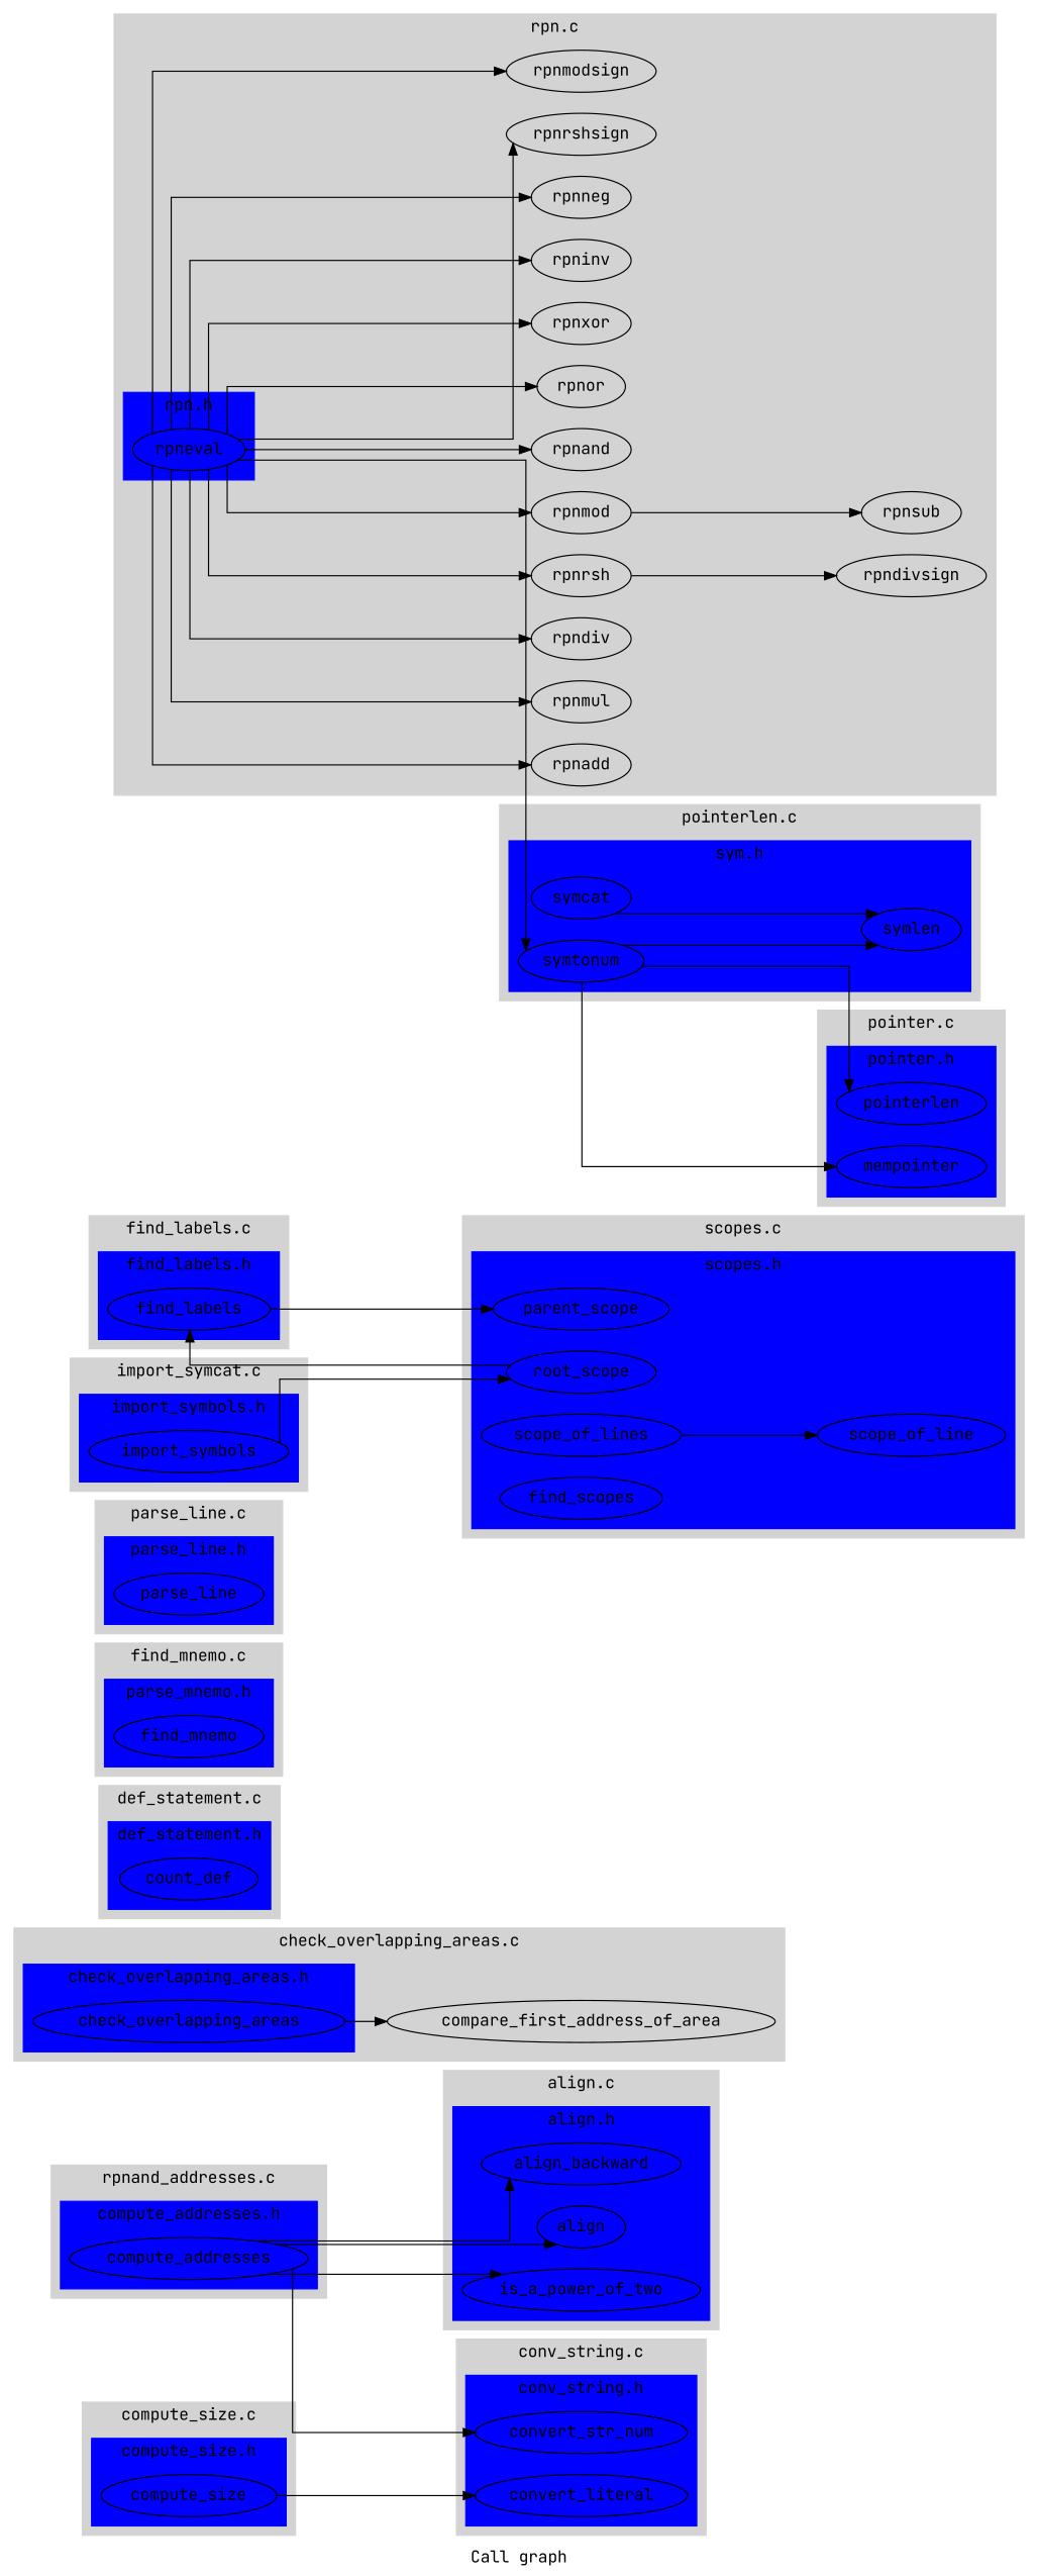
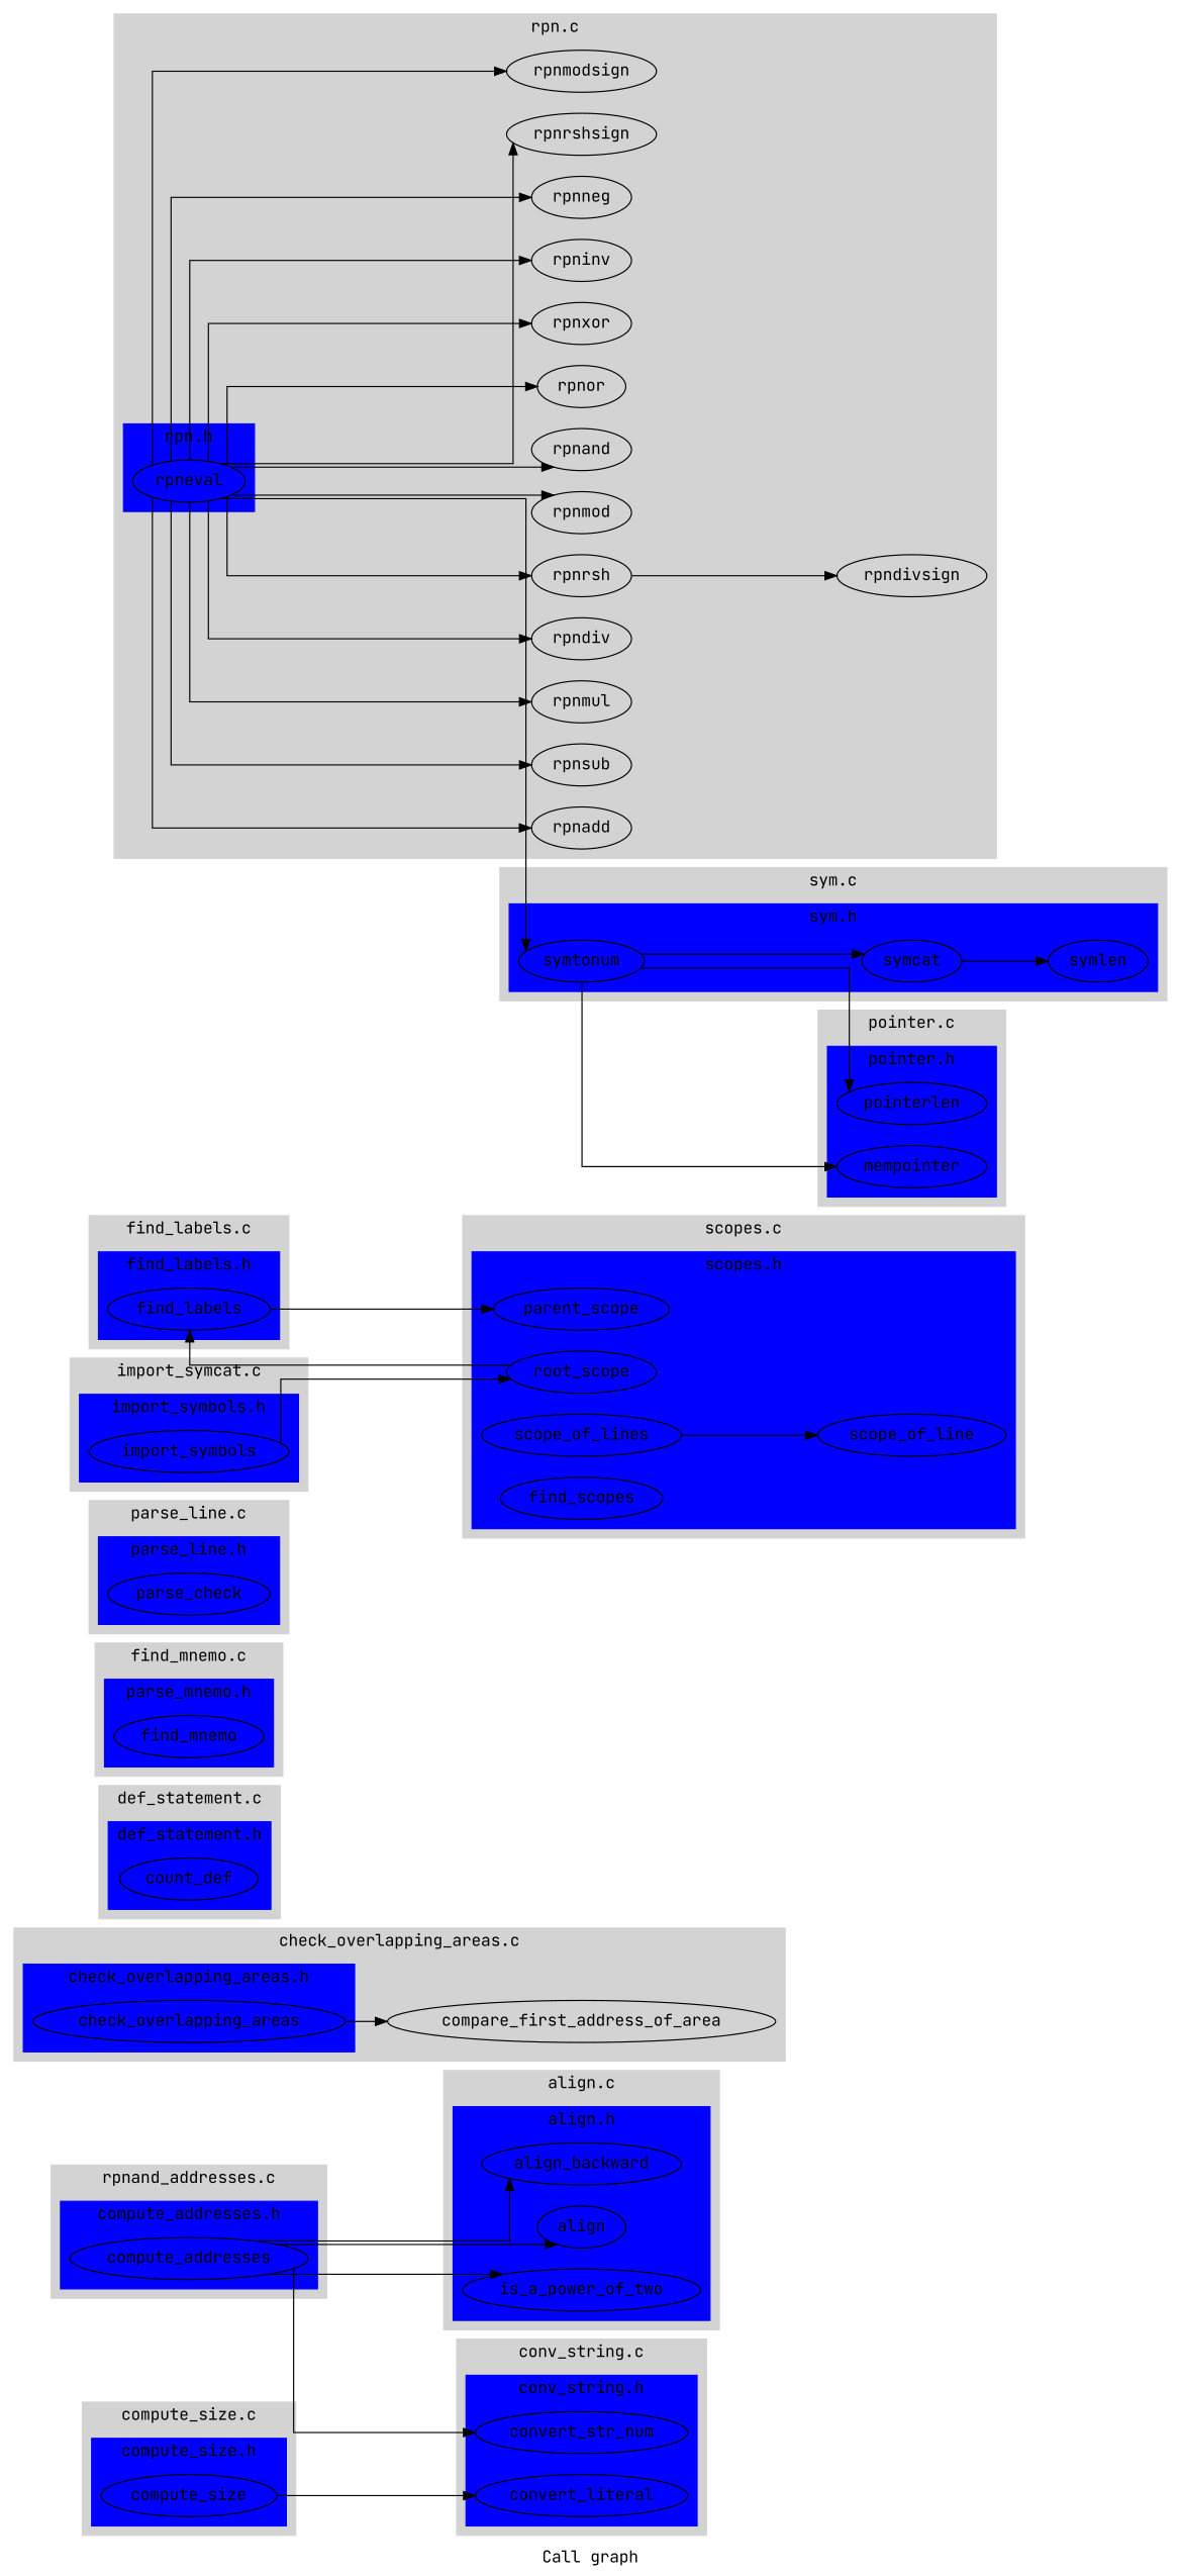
  digraph {
    fontname="JetBrains Mono"
    label="Call graph"
    rankdir=LR
    splines=ortho
    node [fontname="JetBrains Mono"]
    edge [fontname="JetBrains Mono"]
    align_backward
    align
    is_a_power_of_two
    check_overlapping_areas
    compare_first_address_of_area
    compute_addresses
    compute_size
    convert_literal
    convert_str_num
    count_def
    find_mnemo
-   parse_line
+   parse_line [label=parse_check]
    find_labels
    import_symbols
    pointerlen
    mempointer
    rpneval
    rpnadd
    rpnsub
    rpnmul
    rpndiv
    rpnrsh
    rpnmod
    rpnand
    rpnor
    rpnxor
    rpninv
    rpnneg
    rpndivsign
    rpnrshsign
    rpnmodsign
    root_scope
    parent_scope
    scope_of_lines
    scope_of_line
    find_scopes
    symtonum
    symcat
    symlen
    subgraph cluster_1 {
      color=lightgrey
      label="align.c"
      style=filled
      subgraph cluster_2 {
        color=blue
        label="align.h"
        style=filled
        align_backward
        align
        is_a_power_of_two
      }
    }
    subgraph cluster_3 {
      color=lightgrey
      label="check_overlapping_areas.c"
      style=filled
      compare_first_address_of_area
      subgraph cluster_4 {
        color=blue
        label="check_overlapping_areas.h"
        style=filled
        check_overlapping_areas
      }
    }
    subgraph cluster_5 {
      color=lightgrey
      label="rpnand_addresses.c"
      style=filled
      subgraph cluster_6 {
        color=blue
        label="compute_addresses.h"
        style=filled
        compute_addresses
      }
    }
    subgraph cluster_7 {
      color=lightgrey
      label="compute_size.c"
      style=filled
      subgraph cluster_8 {
        color=blue
        label="compute_size.h"
        style=filled
        compute_size
      }
    }
    subgraph cluster_9 {
      color=lightgrey
      label="conv_string.c"
      style=filled
      subgraph cluster_10 {
        color=blue
        label="conv_string.h"
        style=filled
        convert_literal
        convert_str_num
      }
    }
    subgraph cluster_11 {
      color=lightgrey
      label="def_statement.c"
      style=filled
      subgraph cluster_12 {
        color=blue
        label="def_statement.h"
        style=filled
        count_def
      }
    }
    subgraph cluster_13 {
      color=lightgrey
      label="find_mnemo.c"
      style=filled
      subgraph cluster_14 {
        color=blue
        label="parse_mnemo.h"
        style=filled
        find_mnemo
      }
    }
    subgraph cluster_15 {
      color=lightgrey
      label="parse_line.c"
      style=filled
      subgraph cluster_16 {
        color=blue
        label="parse_line.h"
        style=filled
        parse_line
      }
    }
    subgraph cluster_17 {
      color=lightgrey
      label="find_labels.c"
      style=filled
      subgraph cluster_18 {
        color=blue
        label="find_labels.h"
        style=filled
        find_labels
      }
    }
    subgraph cluster_19 {
      color=lightgrey
      label="import_symcat.c"
      style=filled
      subgraph cluster_20 {
        color=blue
        label="import_symbols.h"
        style=filled
        import_symbols
      }
    }
    subgraph cluster_21 {
      color=lightgrey
      label="pointer.c"
      style=filled
      subgraph cluster_22 {
        color=blue
        label="pointer.h"
        style=filled
        pointerlen
        mempointer
      }
    }
    subgraph cluster_23 {
      color=lightgrey
      label="rpn.c"
      style=filled
      rpnadd
      rpnsub
      rpnmul
      rpndiv
      rpnrsh
      rpnmod
      rpnand
      rpnor
      rpnxor
      rpninv
      rpnneg
      rpndivsign
      rpnrshsign
      rpnmodsign
      subgraph cluster_24 {
        color=blue
        label="rpn.h"
        style=filled
        rpneval
      }
    }
    subgraph cluster_25 {
      color=lightgrey
      label="scopes.c"
      style=filled
      subgraph cluster_26 {
        color=blue
        label="scopes.h"
        style=filled
        root_scope
        parent_scope
        scope_of_lines
        scope_of_line
        find_scopes
      }
    }
    subgraph cluster_27 {
      color=lightgrey
-     label="pointerlen.c"
+     label="sym.c"
      style=filled
      subgraph cluster_28 {
        color=blue
        label="sym.h"
        style=filled
        symtonum
        symcat
        symlen
      }
    }
    check_overlapping_areas -> compare_first_address_of_area
    compute_addresses -> align_backward
    compute_addresses -> align
    compute_addresses -> is_a_power_of_two
    compute_addresses -> convert_str_num
    compute_size -> convert_literal
    find_labels -> parent_scope
    import_symbols -> root_scope
    rpneval -> rpnadd
-   rpnmod -> rpnsub
+   rpneval -> rpnsub
    rpneval -> rpnmul
    rpneval -> rpndiv
    rpneval -> rpnrsh
    rpneval -> rpnmod
    rpneval -> rpnand
    rpneval -> rpnor
    rpneval -> rpnxor
    rpneval -> rpninv
    rpneval -> rpnneg
    rpneval -> rpnrshsign
    rpneval -> rpnmodsign
    rpneval -> symtonum
    rpnrsh -> rpndivsign
    root_scope -> find_labels
    scope_of_lines -> scope_of_line
    symtonum -> pointerlen
    symtonum -> mempointer
-   symtonum -> symlen
+   symtonum -> symcat
    symcat -> symlen
  }
